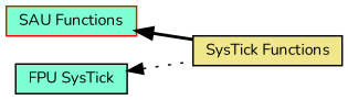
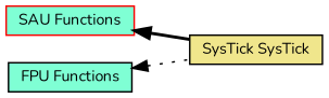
  digraph {
    fontname=Nunito
    rankdir=LR
    node [color=black fillcolor=aquamarine fontname=Nunito fontsize=10 shape=box style=filled]
    edge [dir=back fontname=Nunito fontsize=10 labelfontname=Helvetica labelfontsize=10 shape=plaintext]
    n1 [color=red fontcolor=black height=0.2 label="SAU Functions" width=0.4]
-   n2 [fillcolor=khaki height=0.2 label="SysTick Functions" width=0.4]
-   n3 [height=0.2 label="FPU SysTick" width=0.4]
+   n2 [fillcolor=khaki height=0.2 label="SysTick SysTick" width=0.4]
+   n3 [height=0.2 label="FPU Functions" width=0.4]
    n1 -> n2 [style=bold]
    n3 -> n2 [style=dotted]
  }
